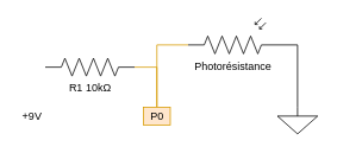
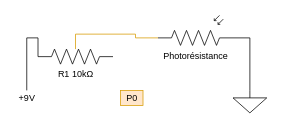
  <mxCell id="0" />
  <mxCell id="1" parent="0" />
- <mxCell id="2" style="edgeStyle=orthogonalEdgeStyle;rounded=0;orthogonalLoop=1;jettySize=auto;html=1;exitX=1;exitY=0.5;exitDx=0;exitDy=0;exitPerimeter=0;fillColor=#ffe6cc;strokeColor=#d79b00;endArrow=none;endFill=0;" edge="1" parent="1" source="4" target="7"><mxGeometry relative="1" as="geometry"><mxPoint x="170" y="130" as="targetPoint" /></mxGeometry></mxCell>
+ <mxCell id="3" style="edgeStyle=orthogonalEdgeStyle;rounded=0;orthogonalLoop=1;jettySize=auto;html=1;exitX=0;exitY=0.5;exitDx=0;exitDy=0;exitPerimeter=0;entryX=0.5;entryY=0;entryDx=0;entryDy=0;endArrow=none;endFill=0;" edge="1" parent="1" source="4" target="8"><mxGeometry relative="1" as="geometry"><Array as="points"><mxPoint x="35" y="50" /></Array></mxGeometry></mxCell>
  <mxCell id="4" value="R1 10kΩ" style="pointerEvents=1;verticalLabelPosition=bottom;shadow=0;dashed=0;align=center;html=1;verticalAlign=top;shape=mxgraph.electrical.resistors.resistor_2;" vertex="1" parent="1"><mxGeometry x="50" y="65" width="100" height="20" as="geometry" /></mxCell>
- <mxCell id="5" style="edgeStyle=orthogonalEdgeStyle;rounded=0;orthogonalLoop=1;jettySize=auto;html=1;exitX=0;exitY=0.75;exitDx=0;exitDy=0;exitPerimeter=0;fillColor=#ffe6cc;strokeColor=#d79b00;endArrow=none;endFill=0;" edge="1" parent="1" source="6" target="7"><mxGeometry relative="1" as="geometry" /></mxCell>
+ <mxCell id="5" style="edgeStyle=orthogonalEdgeStyle;rounded=0;orthogonalLoop=1;jettySize=auto;html=1;exitX=0;exitY=0.75;exitDx=0;exitDy=0;exitPerimeter=0;fillColor=#ffe6cc;strokeColor=#d79b00;endArrow=none;endFill=0;" edge="1" parent="1" source="6" target="4"><mxGeometry relative="1" as="geometry" /></mxCell>
  <mxCell id="6" value="Photorésistance" style="pointerEvents=1;verticalLabelPosition=bottom;shadow=0;dashed=0;align=center;html=1;verticalAlign=top;shape=mxgraph.electrical.resistors.symmetrical_photoconductive_transducer;" vertex="1" parent="1"><mxGeometry x="210" y="20" width="100" height="40" as="geometry" /></mxCell>
  <mxCell id="7" value="P0" style="text;strokeColor=#d79b00;fillColor=#ffe6cc;html=1;fontSize=12;fontStyle=0;verticalAlign=middle;align=center;" vertex="1" parent="1"><mxGeometry x="160" y="120" width="30" height="20" as="geometry" /></mxCell>
  <mxCell id="8" value="+9V" style="text;strokeColor=none;fillColor=none;html=1;fontSize=12;fontStyle=0;verticalAlign=middle;align=center;" vertex="1" parent="1"><mxGeometry x="20" y="120" width="30" height="20" as="geometry" /></mxCell>
  <mxCell id="9" value="" style="pointerEvents=1;verticalLabelPosition=bottom;shadow=0;dashed=0;align=center;html=1;verticalAlign=top;shape=mxgraph.electrical.signal_sources.signal_ground;" vertex="1" parent="1"><mxGeometry x="310" y="120" width="45" height="30" as="geometry" /></mxCell>
  <mxCell id="10" style="edgeStyle=orthogonalEdgeStyle;rounded=0;orthogonalLoop=1;jettySize=auto;html=1;exitX=1;exitY=0.75;exitDx=0;exitDy=0;exitPerimeter=0;entryX=0.5;entryY=0;entryDx=0;entryDy=0;entryPerimeter=0;endArrow=none;endFill=0;" edge="1" parent="1" source="6" target="9"><mxGeometry relative="1" as="geometry" /></mxCell>
